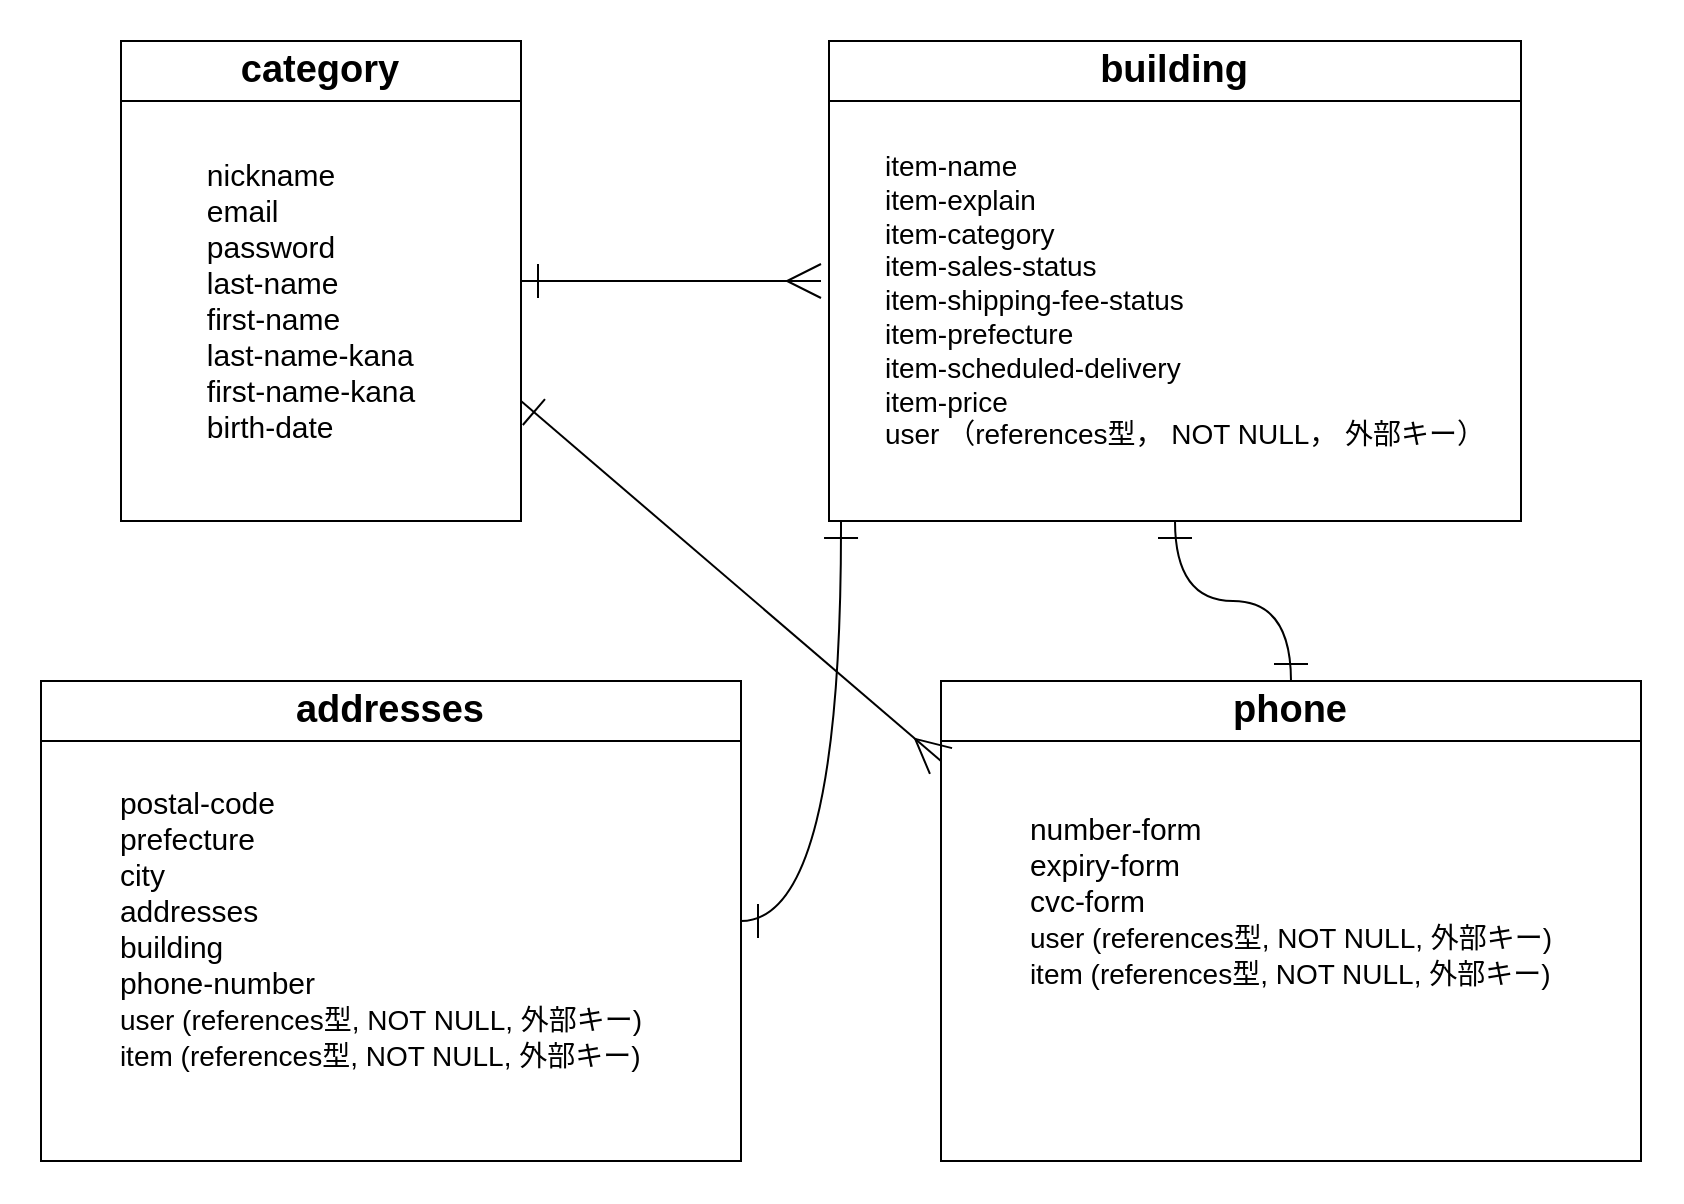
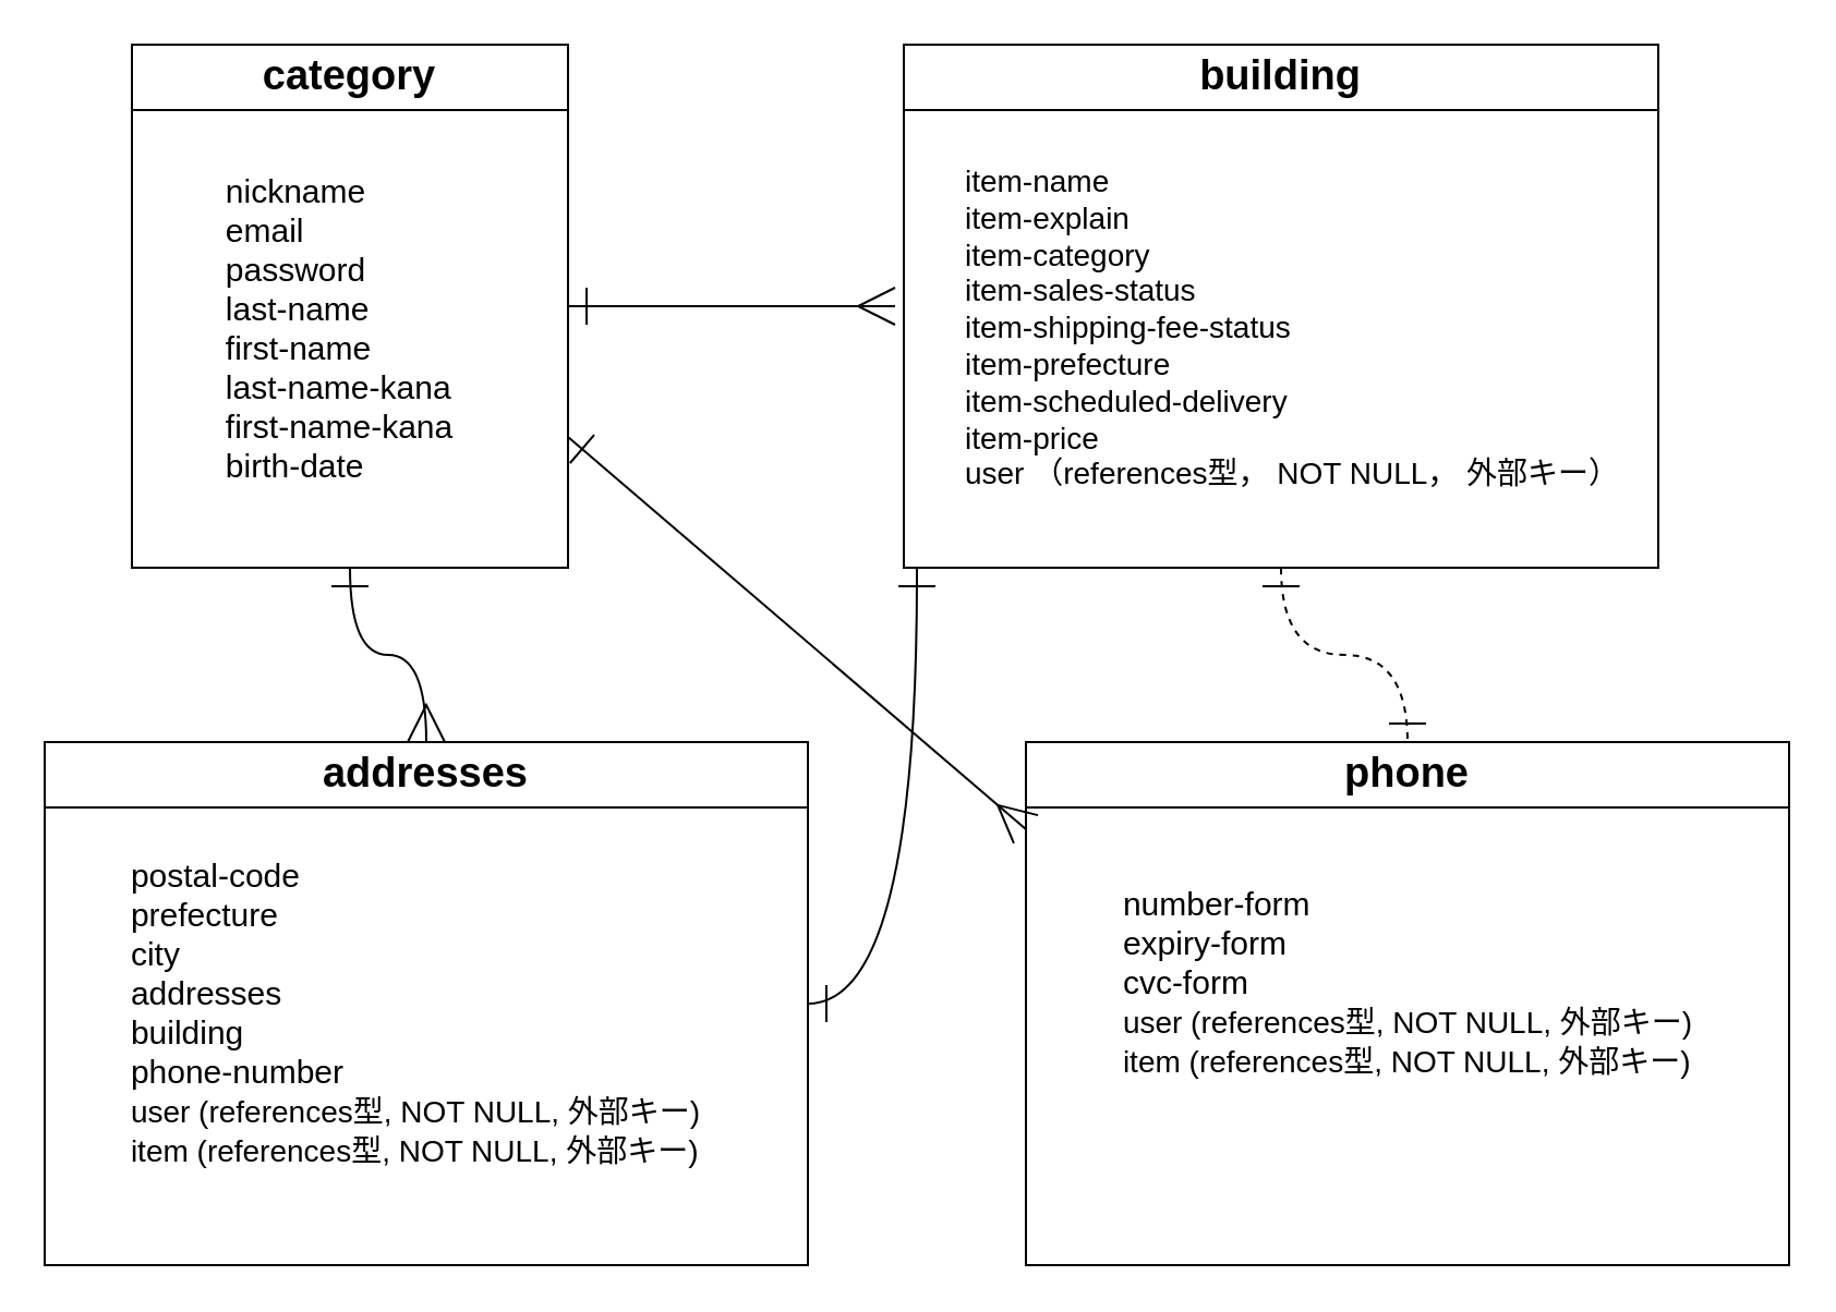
  <mxCell id="0" />
  <mxCell id="1" parent="0" />
  <mxCell id="2" style="edgeStyle=orthogonalEdgeStyle;html=1;exitX=1;exitY=0.5;exitDx=0;exitDy=0;curved=1;startArrow=ERone;startFill=0;endArrow=ERmany;endFill=0;strokeWidth=1;endSize=15;startSize=15;" parent="1" source="5" edge="1"><mxGeometry relative="1" as="geometry"><mxPoint x="410" y="140" as="targetPoint" /></mxGeometry></mxCell>
+ <mxCell id="3" style="edgeStyle=orthogonalEdgeStyle;curved=1;html=1;entryX=0.5;entryY=0;entryDx=0;entryDy=0;strokeWidth=1;startArrow=ERone;startFill=0;endArrow=ERmany;endFill=0;startSize=15;endSize=15;" parent="1" source="5" target="11" edge="1"><mxGeometry relative="1" as="geometry" /></mxCell>
  <mxCell id="4" style="edgeStyle=none;html=1;exitX=1;exitY=0.75;exitDx=0;exitDy=0;fontSize=14;fontColor=#F0F0F0;endArrow=ERmany;endFill=0;startArrow=ERone;startFill=0;endSize=15;startSize=15;" edge="1" parent="1" source="5"><mxGeometry relative="1" as="geometry"><mxPoint x="470" y="380" as="targetPoint" /></mxGeometry></mxCell>
  <mxCell id="5" value="category" style="swimlane;whiteSpace=wrap;html=1;strokeColor=default;fontFamily=Helvetica;fontSize=19;fontColor=default;startSize=30;fillColor=default;" parent="1" vertex="1"><mxGeometry x="60" y="20" width="200" height="240" as="geometry" /></mxCell>
  <mxCell id="6" value="&lt;div style=&quot;text-align: left;&quot;&gt;&lt;span style=&quot;background-color: initial;&quot;&gt;nickname&lt;/span&gt;&lt;/div&gt;&lt;div style=&quot;text-align: left; font-size: 15px;&quot;&gt;&lt;span style=&quot;background-color: initial; font-size: 15px;&quot;&gt;email&lt;/span&gt;&lt;/div&gt;&lt;div style=&quot;text-align: left; font-size: 15px;&quot;&gt;&lt;span style=&quot;background-color: initial; font-size: 15px;&quot;&gt;password&lt;/span&gt;&lt;/div&gt;&lt;div style=&quot;text-align: left; font-size: 15px;&quot;&gt;&lt;span style=&quot;background-color: initial; font-size: 15px;&quot;&gt;last-name&lt;/span&gt;&lt;/div&gt;&lt;div style=&quot;text-align: left; font-size: 15px;&quot;&gt;first-name&lt;/div&gt;&lt;div style=&quot;text-align: left; font-size: 15px;&quot;&gt;last-name-kana&lt;/div&gt;&lt;div style=&quot;text-align: left; font-size: 15px;&quot;&gt;first-name-kana&lt;/div&gt;&lt;div style=&quot;text-align: left; font-size: 15px;&quot;&gt;birth-date&lt;/div&gt;" style="text;html=1;align=center;verticalAlign=middle;resizable=0;points=[];autosize=1;strokeColor=none;fillColor=none;fontSize=15;" parent="5" vertex="1"><mxGeometry x="30" y="50" width="130" height="160" as="geometry" /></mxCell>
- <mxCell id="7" style="edgeStyle=orthogonalEdgeStyle;html=1;strokeWidth=1;startArrow=ERone;startFill=0;endArrow=ERone;endFill=0;startSize=15;endSize=15;entryX=0.5;entryY=0;entryDx=0;entryDy=0;curved=1;" parent="1" source="8" target="13" edge="1"><mxGeometry relative="1" as="geometry"><mxPoint x="512" y="330" as="targetPoint" /></mxGeometry></mxCell>
+ <mxCell id="7" style="edgeStyle=orthogonalEdgeStyle;html=1;strokeWidth=1;startArrow=ERone;startFill=0;endArrow=ERone;endFill=0;startSize=15;endSize=15;entryX=0.5;entryY=0;entryDx=0;entryDy=0;curved=1;dashed=1;" parent="1" source="8" target="13" edge="1"><mxGeometry relative="1" as="geometry"><mxPoint x="512" y="330" as="targetPoint" /></mxGeometry></mxCell>
  <mxCell id="8" value="building" style="swimlane;whiteSpace=wrap;html=1;strokeColor=default;fontFamily=Helvetica;fontSize=19;fontColor=default;startSize=30;fillColor=default;" parent="1" vertex="1"><mxGeometry x="414" y="20" width="346" height="240" as="geometry" /></mxCell>
  <mxCell id="9" value="&lt;div style=&quot;text-align: left; font-size: 14px;&quot;&gt;&lt;font style=&quot;font-size: 14px;&quot;&gt;&lt;span style=&quot;background-color: initial;&quot;&gt;item-name&lt;/span&gt;&lt;br&gt;&lt;/font&gt;&lt;/div&gt;&lt;div style=&quot;text-align: left; font-size: 14px;&quot;&gt;&lt;span style=&quot;background-color: initial;&quot;&gt;&lt;font style=&quot;font-size: 14px;&quot;&gt;item-explain&lt;/font&gt;&lt;/span&gt;&lt;/div&gt;&lt;div style=&quot;text-align: left; font-size: 14px;&quot;&gt;&lt;span style=&quot;background-color: initial;&quot;&gt;&lt;font style=&quot;font-size: 14px;&quot;&gt;item-category&lt;/font&gt;&lt;/span&gt;&lt;/div&gt;&lt;div style=&quot;text-align: left; font-size: 14px;&quot;&gt;&lt;span style=&quot;background-color: initial;&quot;&gt;&lt;font style=&quot;font-size: 14px;&quot;&gt;item-sales-status&lt;/font&gt;&lt;/span&gt;&lt;/div&gt;&lt;div style=&quot;text-align: left; font-size: 14px;&quot;&gt;&lt;span style=&quot;background-color: initial;&quot;&gt;&lt;font style=&quot;font-size: 14px;&quot;&gt;item-shipping-fee-status&lt;/font&gt;&lt;/span&gt;&lt;/div&gt;&lt;div style=&quot;text-align: left; font-size: 14px;&quot;&gt;&lt;span style=&quot;background-color: initial;&quot;&gt;&lt;font style=&quot;font-size: 14px;&quot;&gt;item-prefecture&lt;/font&gt;&lt;/span&gt;&lt;/div&gt;&lt;div style=&quot;text-align: left; font-size: 14px;&quot;&gt;&lt;span style=&quot;background-color: initial;&quot;&gt;&lt;font style=&quot;font-size: 14px;&quot;&gt;item-scheduled-delivery&lt;/font&gt;&lt;/span&gt;&lt;/div&gt;&lt;div style=&quot;text-align: left; font-size: 14px;&quot;&gt;&lt;span style=&quot;background-color: initial;&quot;&gt;&lt;font style=&quot;font-size: 14px;&quot;&gt;item-price&lt;/font&gt;&lt;/span&gt;&lt;/div&gt;&lt;div style=&quot;text-align: left; font-size: 14px;&quot;&gt;&lt;font style=&quot;font-size: 14px;&quot;&gt;&lt;span style=&quot;background-color: initial;&quot;&gt;user （references型， N&lt;/span&gt;&lt;span style=&quot;background-color: initial;&quot;&gt;OT NULL， 外部キー）&lt;/span&gt;&lt;/font&gt;&lt;/div&gt;" style="text;html=1;align=center;verticalAlign=middle;resizable=0;points=[];autosize=1;strokeColor=none;fillColor=none;fontSize=15;" parent="8" vertex="1"><mxGeometry x="18" y="50" width="320" height="160" as="geometry" /></mxCell>
  <mxCell id="10" style="edgeStyle=orthogonalEdgeStyle;curved=1;html=1;strokeWidth=1;startArrow=ERone;startFill=0;endArrow=ERone;endFill=0;startSize=15;endSize=15;" parent="1" source="11" edge="1"><mxGeometry relative="1" as="geometry"><mxPoint x="420" y="260" as="targetPoint" /></mxGeometry></mxCell>
  <mxCell id="11" value="addresses" style="swimlane;whiteSpace=wrap;html=1;strokeColor=default;fontFamily=Helvetica;fontSize=19;fontColor=default;startSize=30;fillColor=default;" parent="1" vertex="1"><mxGeometry x="20" y="340" width="350" height="240" as="geometry" /></mxCell>
  <mxCell id="12" value="&lt;div style=&quot;text-align: left;&quot;&gt;postal-code&lt;/div&gt;&lt;div style=&quot;text-align: left;&quot;&gt;prefecture&lt;/div&gt;&lt;div style=&quot;text-align: left;&quot;&gt;city&lt;/div&gt;&lt;div style=&quot;text-align: left;&quot;&gt;addresses&lt;/div&gt;&lt;div style=&quot;text-align: left;&quot;&gt;building&lt;/div&gt;&lt;div style=&quot;text-align: left;&quot;&gt;phone-number&lt;/div&gt;&lt;div style=&quot;text-align: left;&quot;&gt;&lt;div&gt;&lt;span style=&quot;font-size: 14px; background-color: initial;&quot;&gt;user (references型, NOT NULL, 外部キー)&lt;/span&gt;&lt;br&gt;&lt;/div&gt;&lt;div&gt;&lt;span style=&quot;font-size: 14px;&quot;&gt;item (references型, NOT NULL, 外部キー)&lt;/span&gt;&lt;/div&gt;&lt;/div&gt;" style="text;html=1;align=center;verticalAlign=middle;resizable=0;points=[];autosize=1;strokeColor=none;fillColor=none;fontSize=15;" parent="11" vertex="1"><mxGeometry x="30" y="44" width="280" height="160" as="geometry" /></mxCell>
  <mxCell id="13" value="phone" style="swimlane;whiteSpace=wrap;html=1;strokeColor=default;fontFamily=Helvetica;fontSize=19;fontColor=default;startSize=30;fillColor=default;" parent="1" vertex="1"><mxGeometry x="470" y="340" width="350" height="240" as="geometry" /></mxCell>
  <mxCell id="14" value="&lt;div style=&quot;text-align: left;&quot;&gt;number-form&lt;/div&gt;&lt;div style=&quot;text-align: left;&quot;&gt;expiry-form&lt;/div&gt;&lt;div style=&quot;text-align: left;&quot;&gt;cvc-form&lt;/div&gt;&lt;div style=&quot;text-align: left;&quot;&gt;&lt;span style=&quot;font-size: 14px; background-color: initial;&quot;&gt;user (references型, NOT NULL, 外部キー)&lt;/span&gt;&lt;br&gt;&lt;/div&gt;&lt;div style=&quot;text-align: left;&quot;&gt;&lt;span style=&quot;font-size: 14px;&quot;&gt;item (references型, NOT NULL, 外部キー)&lt;/span&gt;&lt;/div&gt;" style="text;html=1;align=center;verticalAlign=middle;resizable=0;points=[];autosize=1;strokeColor=none;fillColor=none;fontSize=15;" parent="13" vertex="1"><mxGeometry x="35" y="60" width="280" height="100" as="geometry" /></mxCell>
